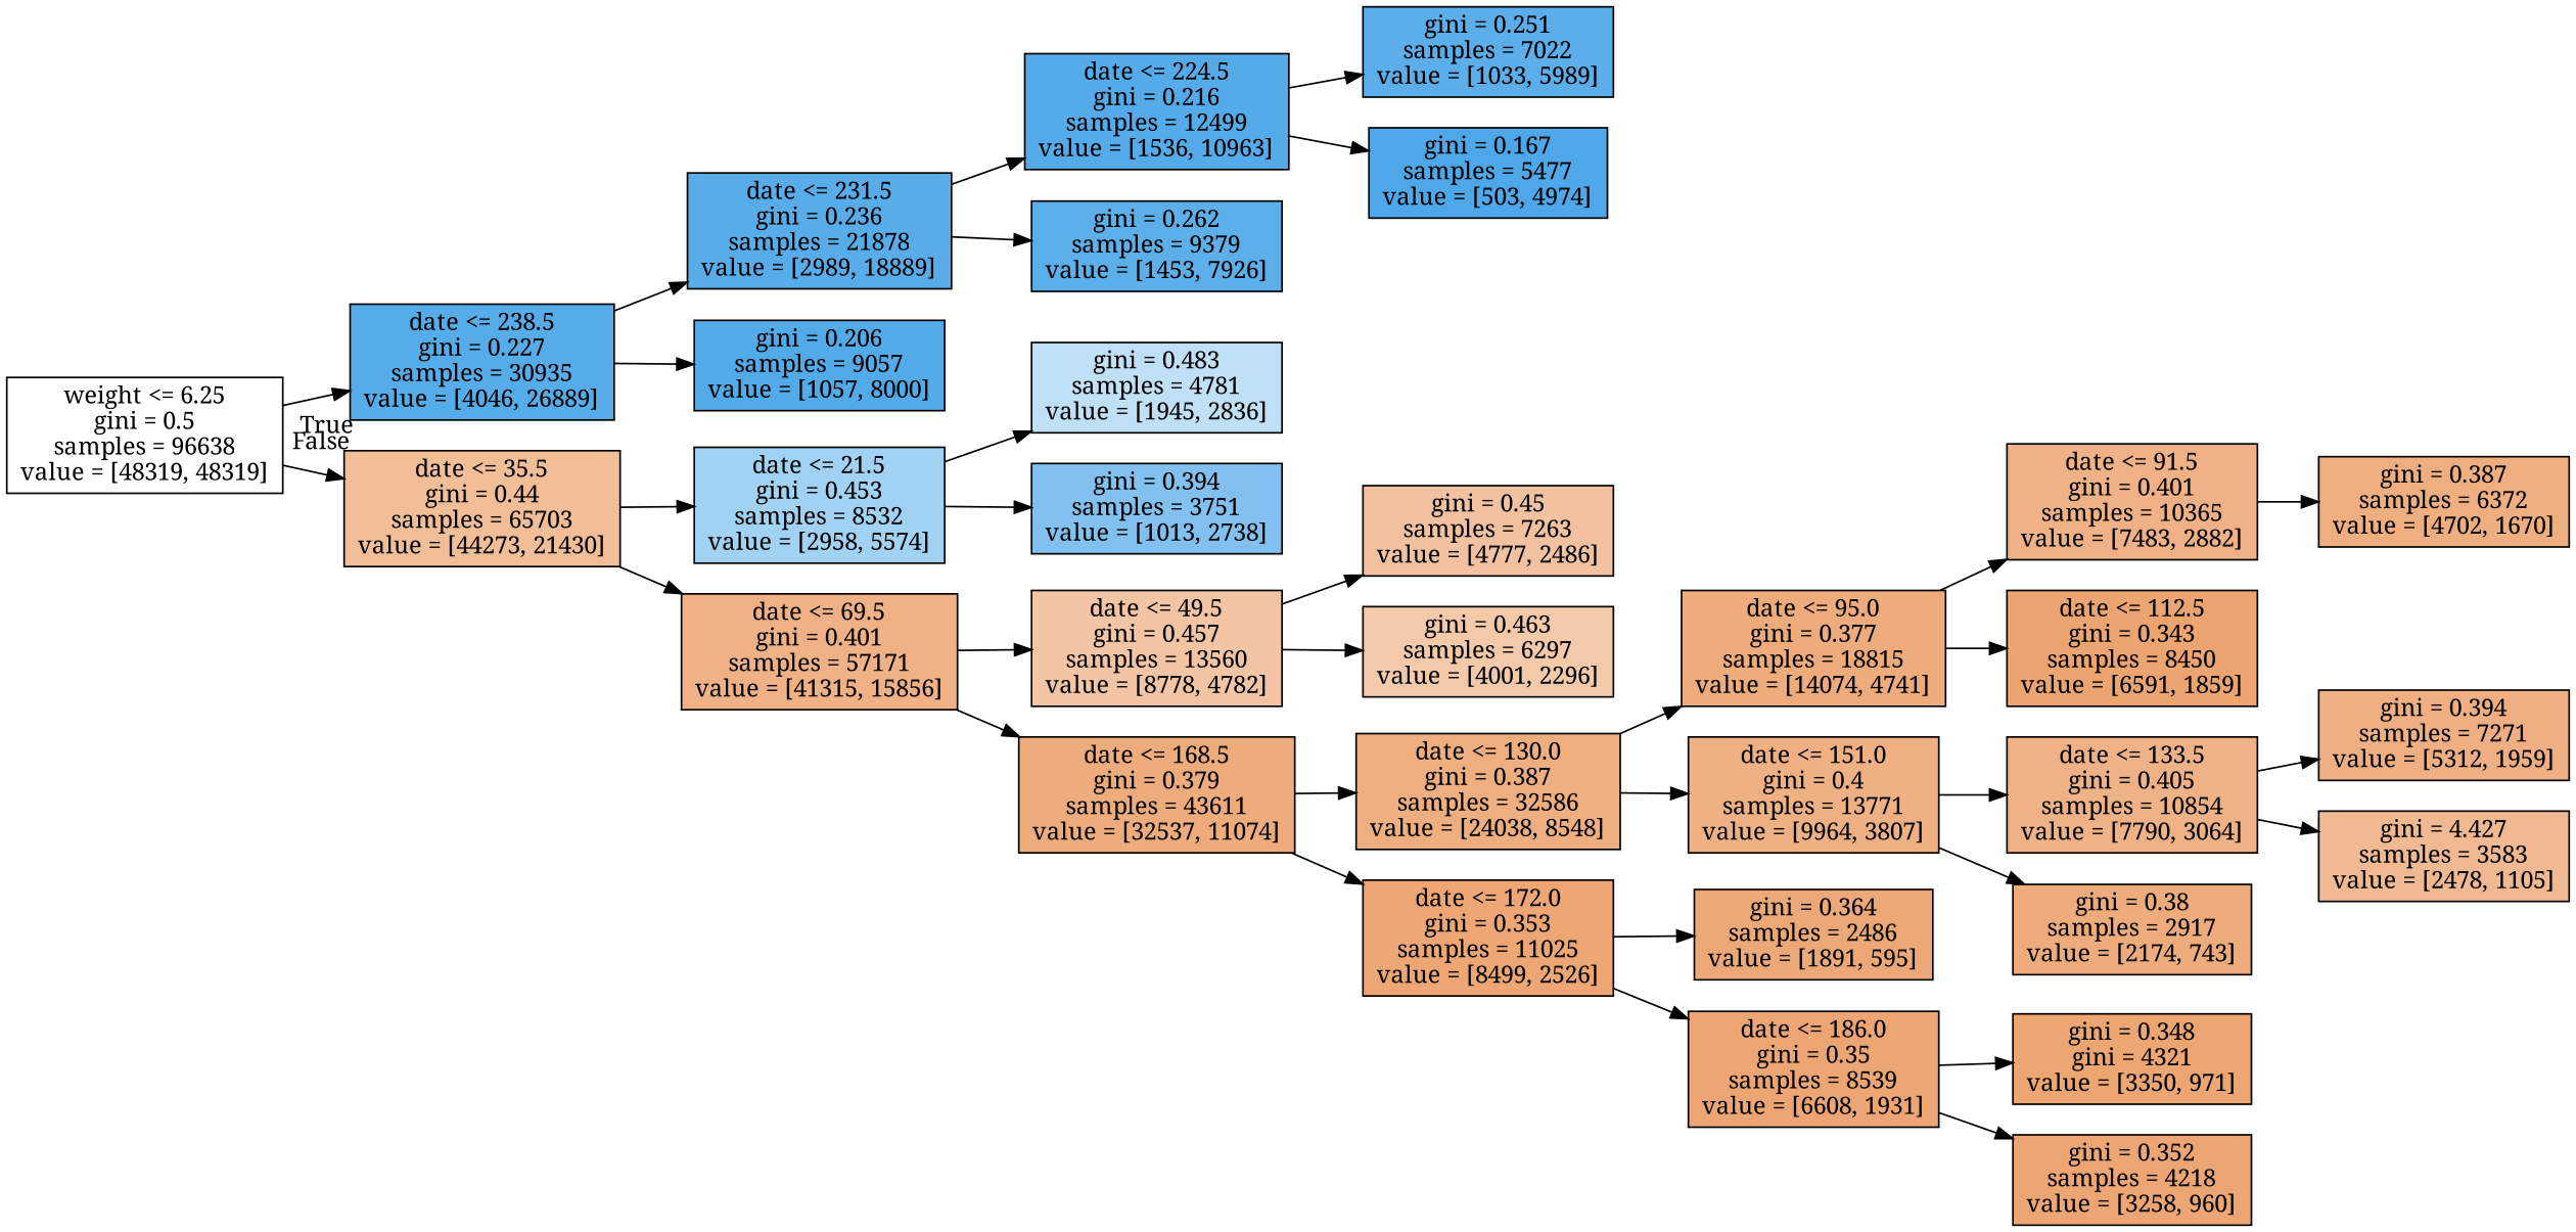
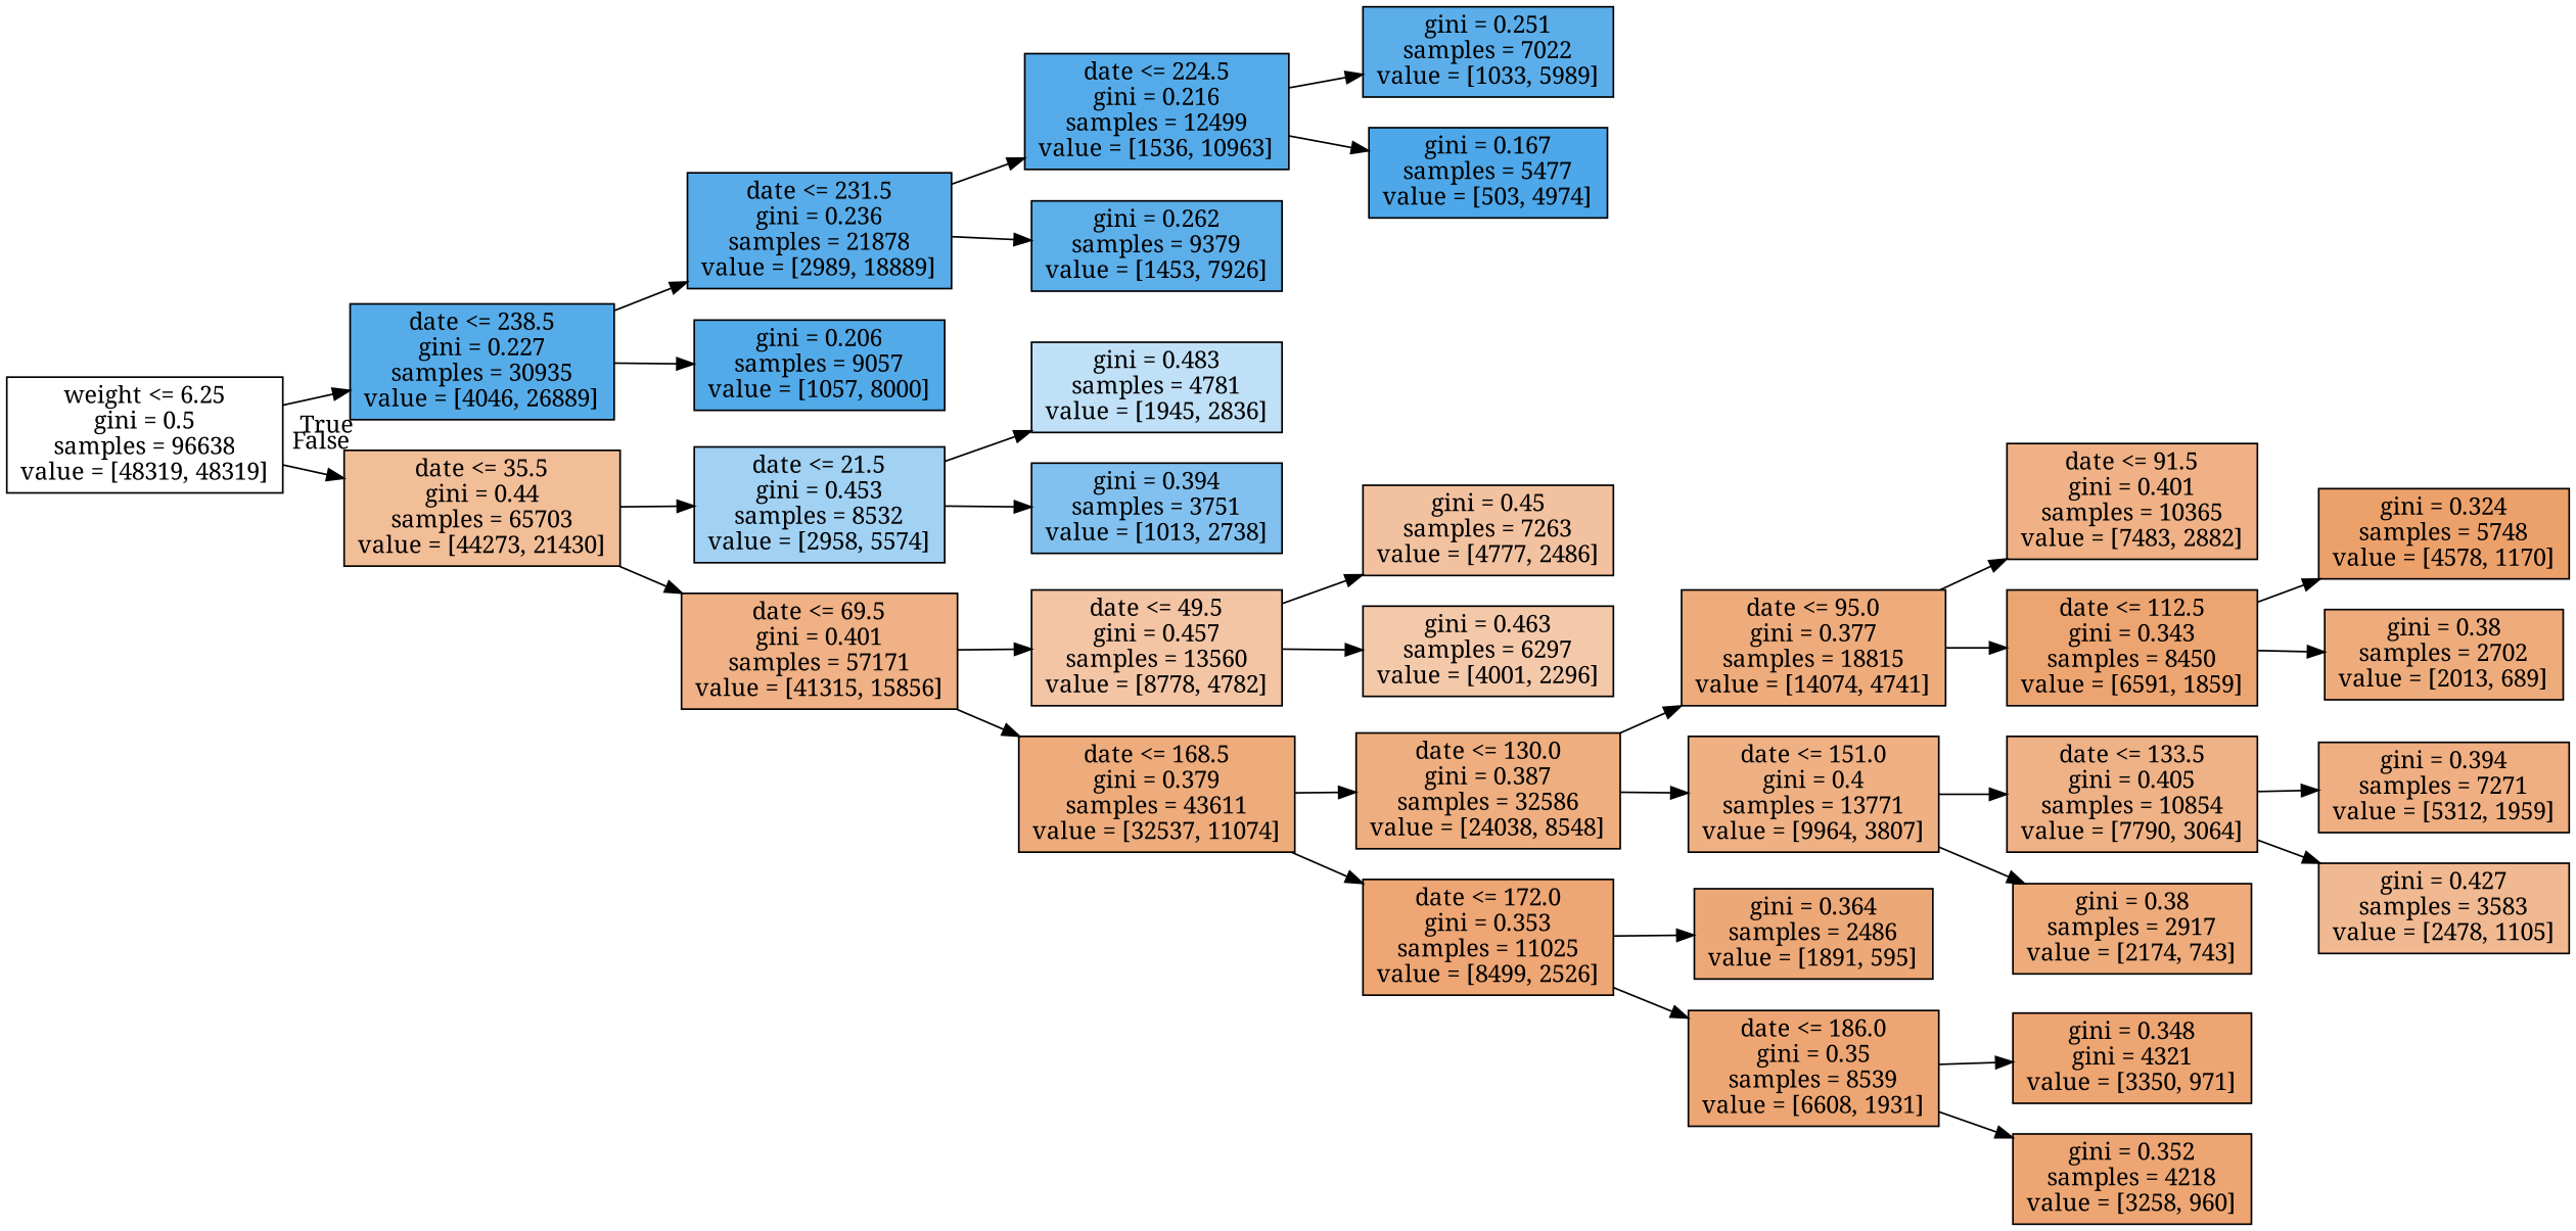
  digraph {
    fontname="Noto Serif"
    rankdir=LR
    node [color=black fillcolor="#e58139a8" fontname="Noto Serif" shape=box style=filled]
    edge [fontname="Noto Serif"]
    n1 [fillcolor="#e5813900" label="weight <= 6.25\ngini = 0.5\nsamples = 96638\nvalue = [48319, 48319]"]
    n2 [fillcolor="#399de5d9" label="date <= 238.5\ngini = 0.227\nsamples = 30935\nvalue = [4046, 26889]"]
    n3 [fillcolor="#e5813984" label="date <= 35.5\ngini = 0.44\nsamples = 65703\nvalue = [44273, 21430]"]
    n4 [fillcolor="#399de5d7" label="date <= 231.5\ngini = 0.236\nsamples = 21878\nvalue = [2989, 18889]"]
    n5 [fillcolor="#399de5dd" label="gini = 0.206\nsamples = 9057\nvalue = [1057, 8000]"]
    n6 [fillcolor="#399de578" label="date <= 21.5\ngini = 0.453\nsamples = 8532\nvalue = [2958, 5574]"]
    n7 [fillcolor="#e581399d" label="date <= 69.5\ngini = 0.401\nsamples = 57171\nvalue = [41315, 15856]"]
    n8 [fillcolor="#399de5db" label="date <= 224.5\ngini = 0.216\nsamples = 12499\nvalue = [1536, 10963]"]
    n9 [fillcolor="#399de5d0" label="gini = 0.262\nsamples = 9379\nvalue = [1453, 7926]"]
    n10 [fillcolor="#399de5d3" label="gini = 0.251\nsamples = 7022\nvalue = [1033, 5989]"]
    n11 [fillcolor="#399de5e5" label="gini = 0.167\nsamples = 5477\nvalue = [503, 4974]"]
    n12 [fillcolor="#399de550" label="gini = 0.483\nsamples = 4781\nvalue = [1945, 2836]"]
    n13 [fillcolor="#399de5a1" label="gini = 0.394\nsamples = 3751\nvalue = [1013, 2738]"]
    n14 [fillcolor="#e5813974" label="date <= 49.5\ngini = 0.457\nsamples = 13560\nvalue = [8778, 4782]"]
    n15 [label="date <= 168.5\ngini = 0.379\nsamples = 43611\nvalue = [32537, 11074]"]
    n16 [fillcolor="#e581397a" label="gini = 0.45\nsamples = 7263\nvalue = [4777, 2486]"]
    n17 [fillcolor="#e581396d" label="gini = 0.463\nsamples = 6297\nvalue = [4001, 2296]"]
    n18 [fillcolor="#e58139a4" label="date <= 130.0\ngini = 0.387\nsamples = 32586\nvalue = [24038, 8548]"]
    n19 [fillcolor="#e58139b3" label="date <= 172.0\ngini = 0.353\nsamples = 11025\nvalue = [8499, 2526]"]
    n20 [fillcolor="#e58139a9" label="date <= 95.0\ngini = 0.377\nsamples = 18815\nvalue = [14074, 4741]"]
    n21 [fillcolor="#e581399e" label="date <= 151.0\ngini = 0.4\nsamples = 13771\nvalue = [9964, 3807]"]
    n22 [fillcolor="#e58139af" label="gini = 0.364\nsamples = 2486\nvalue = [1891, 595]"]
    n23 [fillcolor="#e58139b4" label="date <= 186.0\ngini = 0.35\nsamples = 8539\nvalue = [6608, 1931]"]
    n24 [fillcolor="#e581399d" label="date <= 91.5\ngini = 0.401\nsamples = 10365\nvalue = [7483, 2882]"]
    n25 [fillcolor="#e58139b7" label="date <= 112.5\ngini = 0.343\nsamples = 8450\nvalue = [6591, 1859]"]
    n26 [fillcolor="#e581399b" label="date <= 133.5\ngini = 0.405\nsamples = 10854\nvalue = [7790, 3064]"]
    n27 [label="gini = 0.38\nsamples = 2917\nvalue = [2174, 743]"]
-   n28 [fillcolor="#e58139a4" label="gini = 0.387\nsamples = 6372\nvalue = [4702, 1670]"]
+   n29 [fillcolor="#e58139be" label="gini = 0.324\nsamples = 5748\nvalue = [4578, 1170]"]
+   n30 [label="gini = 0.38\nsamples = 2702\nvalue = [2013, 689]"]
    n31 [fillcolor="#e58139a1" label="gini = 0.394\nsamples = 7271\nvalue = [5312, 1959]"]
-   n32 [fillcolor="#e581398d" label="gini = 4.427\nsamples = 3583\nvalue = [2478, 1105]"]
+   n32 [fillcolor="#e581398d" label="gini = 0.427\nsamples = 3583\nvalue = [2478, 1105]"]
    n33 [fillcolor="#e58139b5" label="gini = 0.348\ngini = 4321\nvalue = [3350, 971]"]
    n34 [fillcolor="#e58139b4" label="gini = 0.352\nsamples = 4218\nvalue = [3258, 960]"]
    n1 -> n2 [headlabel=True labelangle=45 labeldistance=2.5]
    n1 -> n3 [headlabel=False labelangle=-45 labeldistance=2.5]
    n2 -> n4
    n2 -> n5
    n3 -> n6
    n3 -> n7
    n4 -> n8
    n4 -> n9
    n6 -> n12
    n6 -> n13
    n7 -> n14
    n7 -> n15
    n8 -> n10
    n8 -> n11
    n14 -> n16
    n14 -> n17
    n15 -> n18
    n15 -> n19
    n18 -> n20
    n18 -> n21
    n19 -> n22
    n19 -> n23
    n20 -> n24
    n20 -> n25
    n21 -> n26
    n21 -> n27
    n23 -> n33
    n23 -> n34
-   n24 -> n28
+   n25 -> n29
+   n25 -> n30
    n26 -> n31
    n26 -> n32
  }
